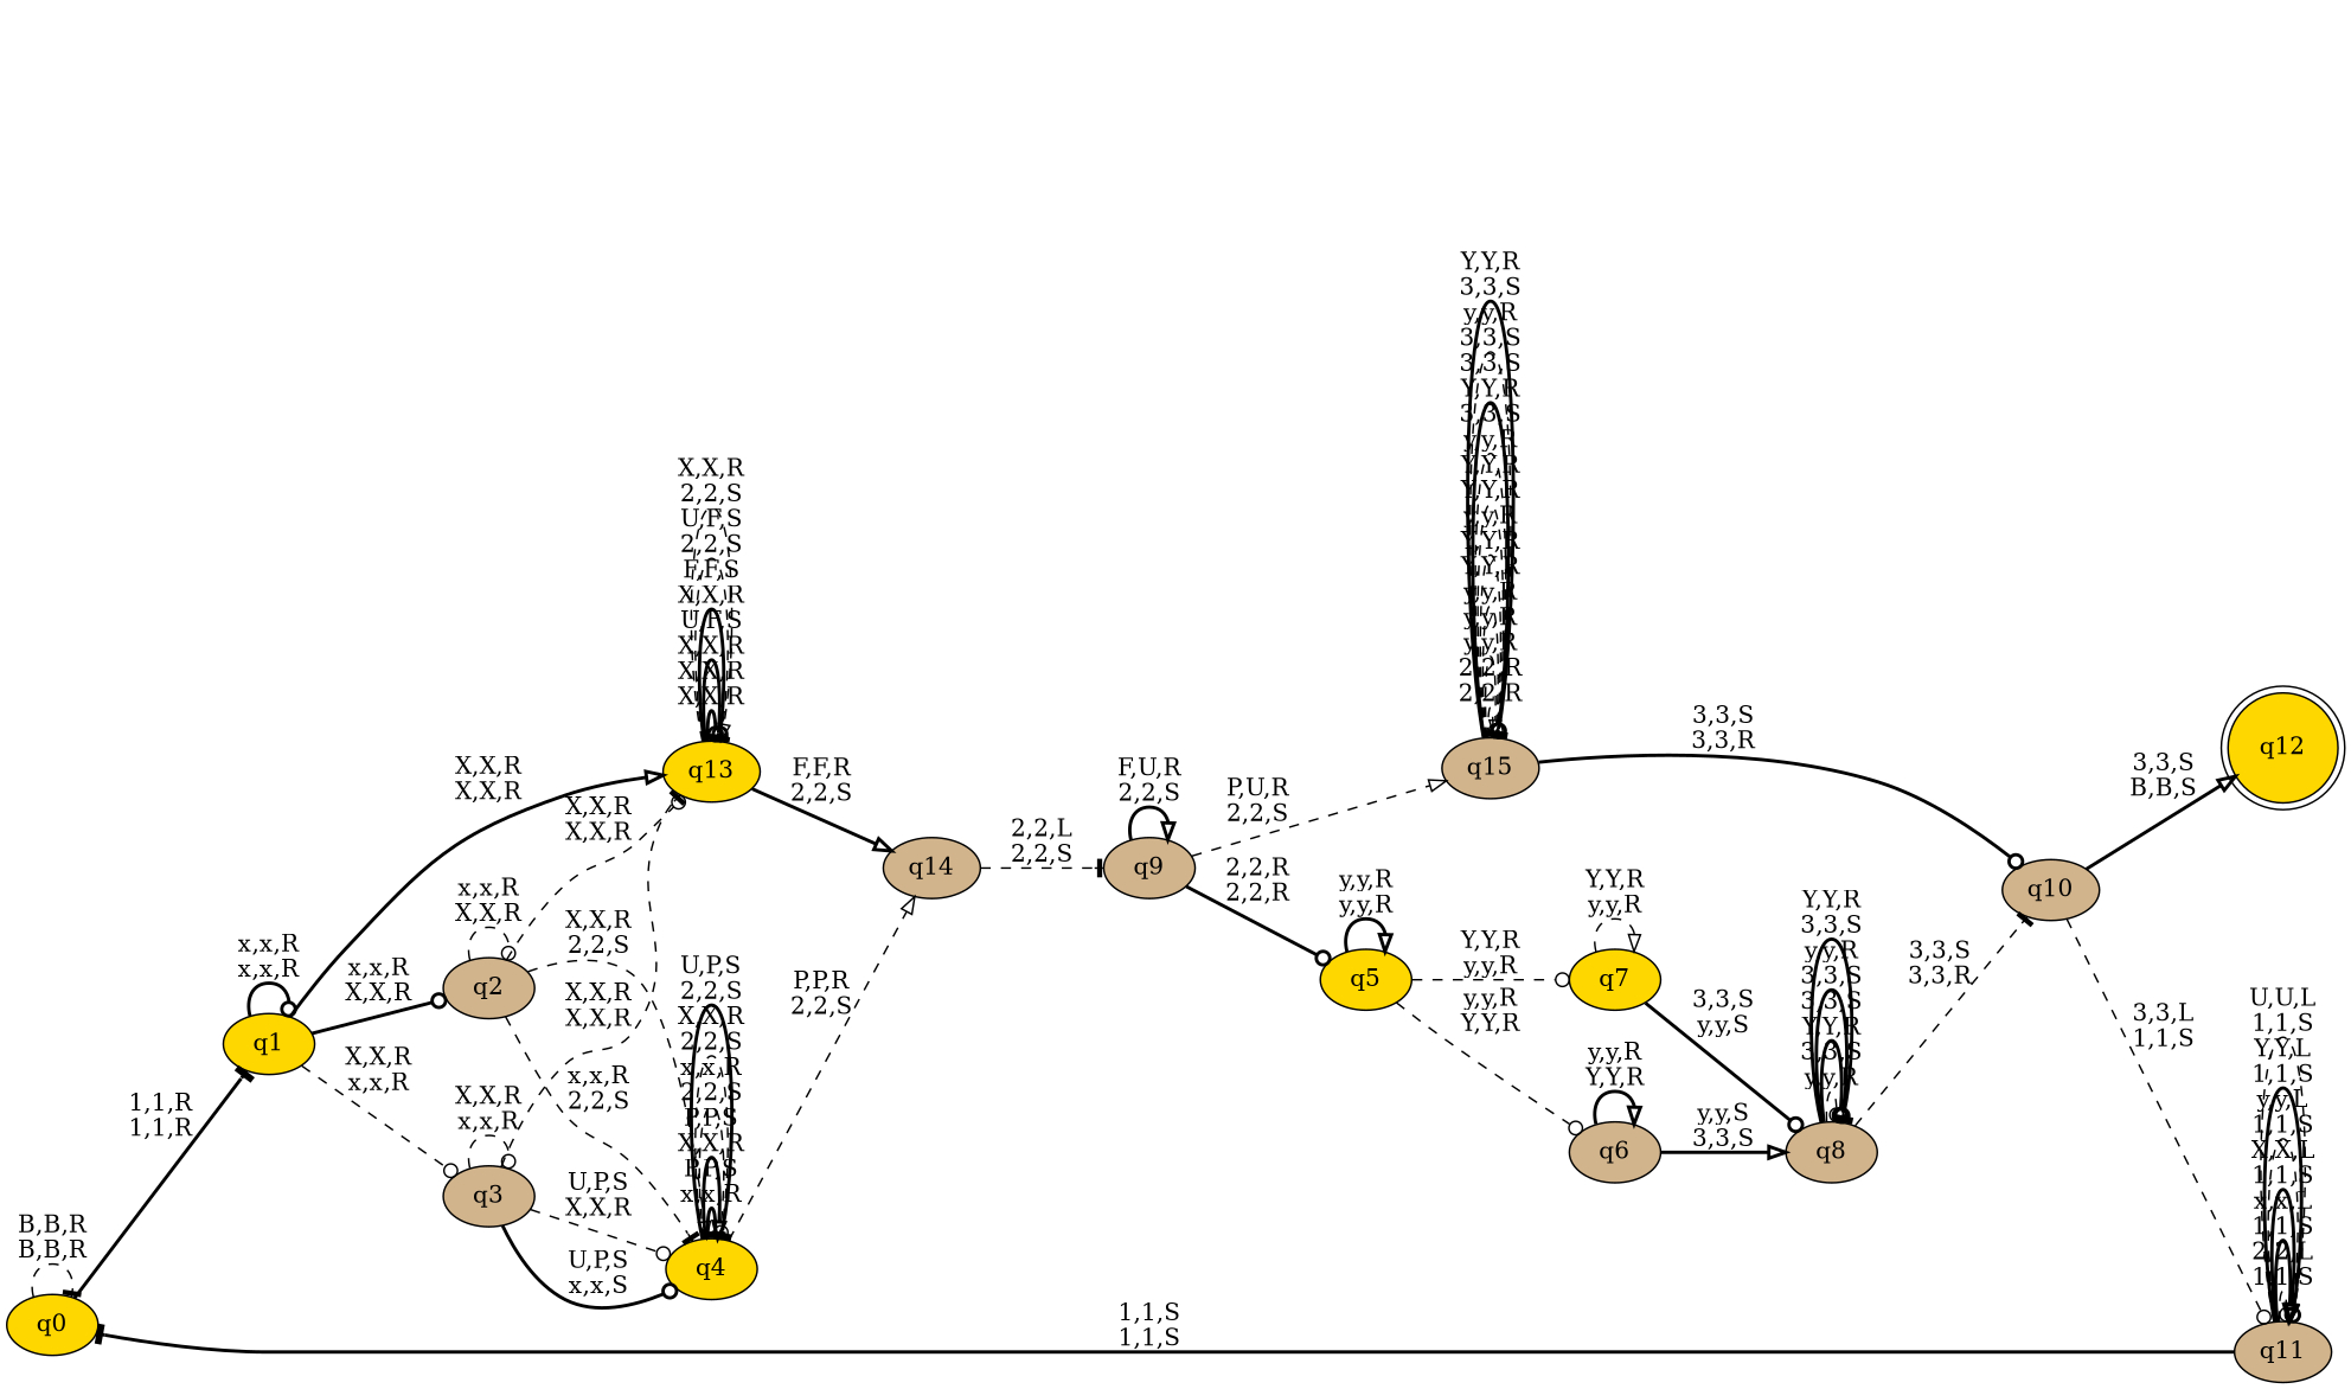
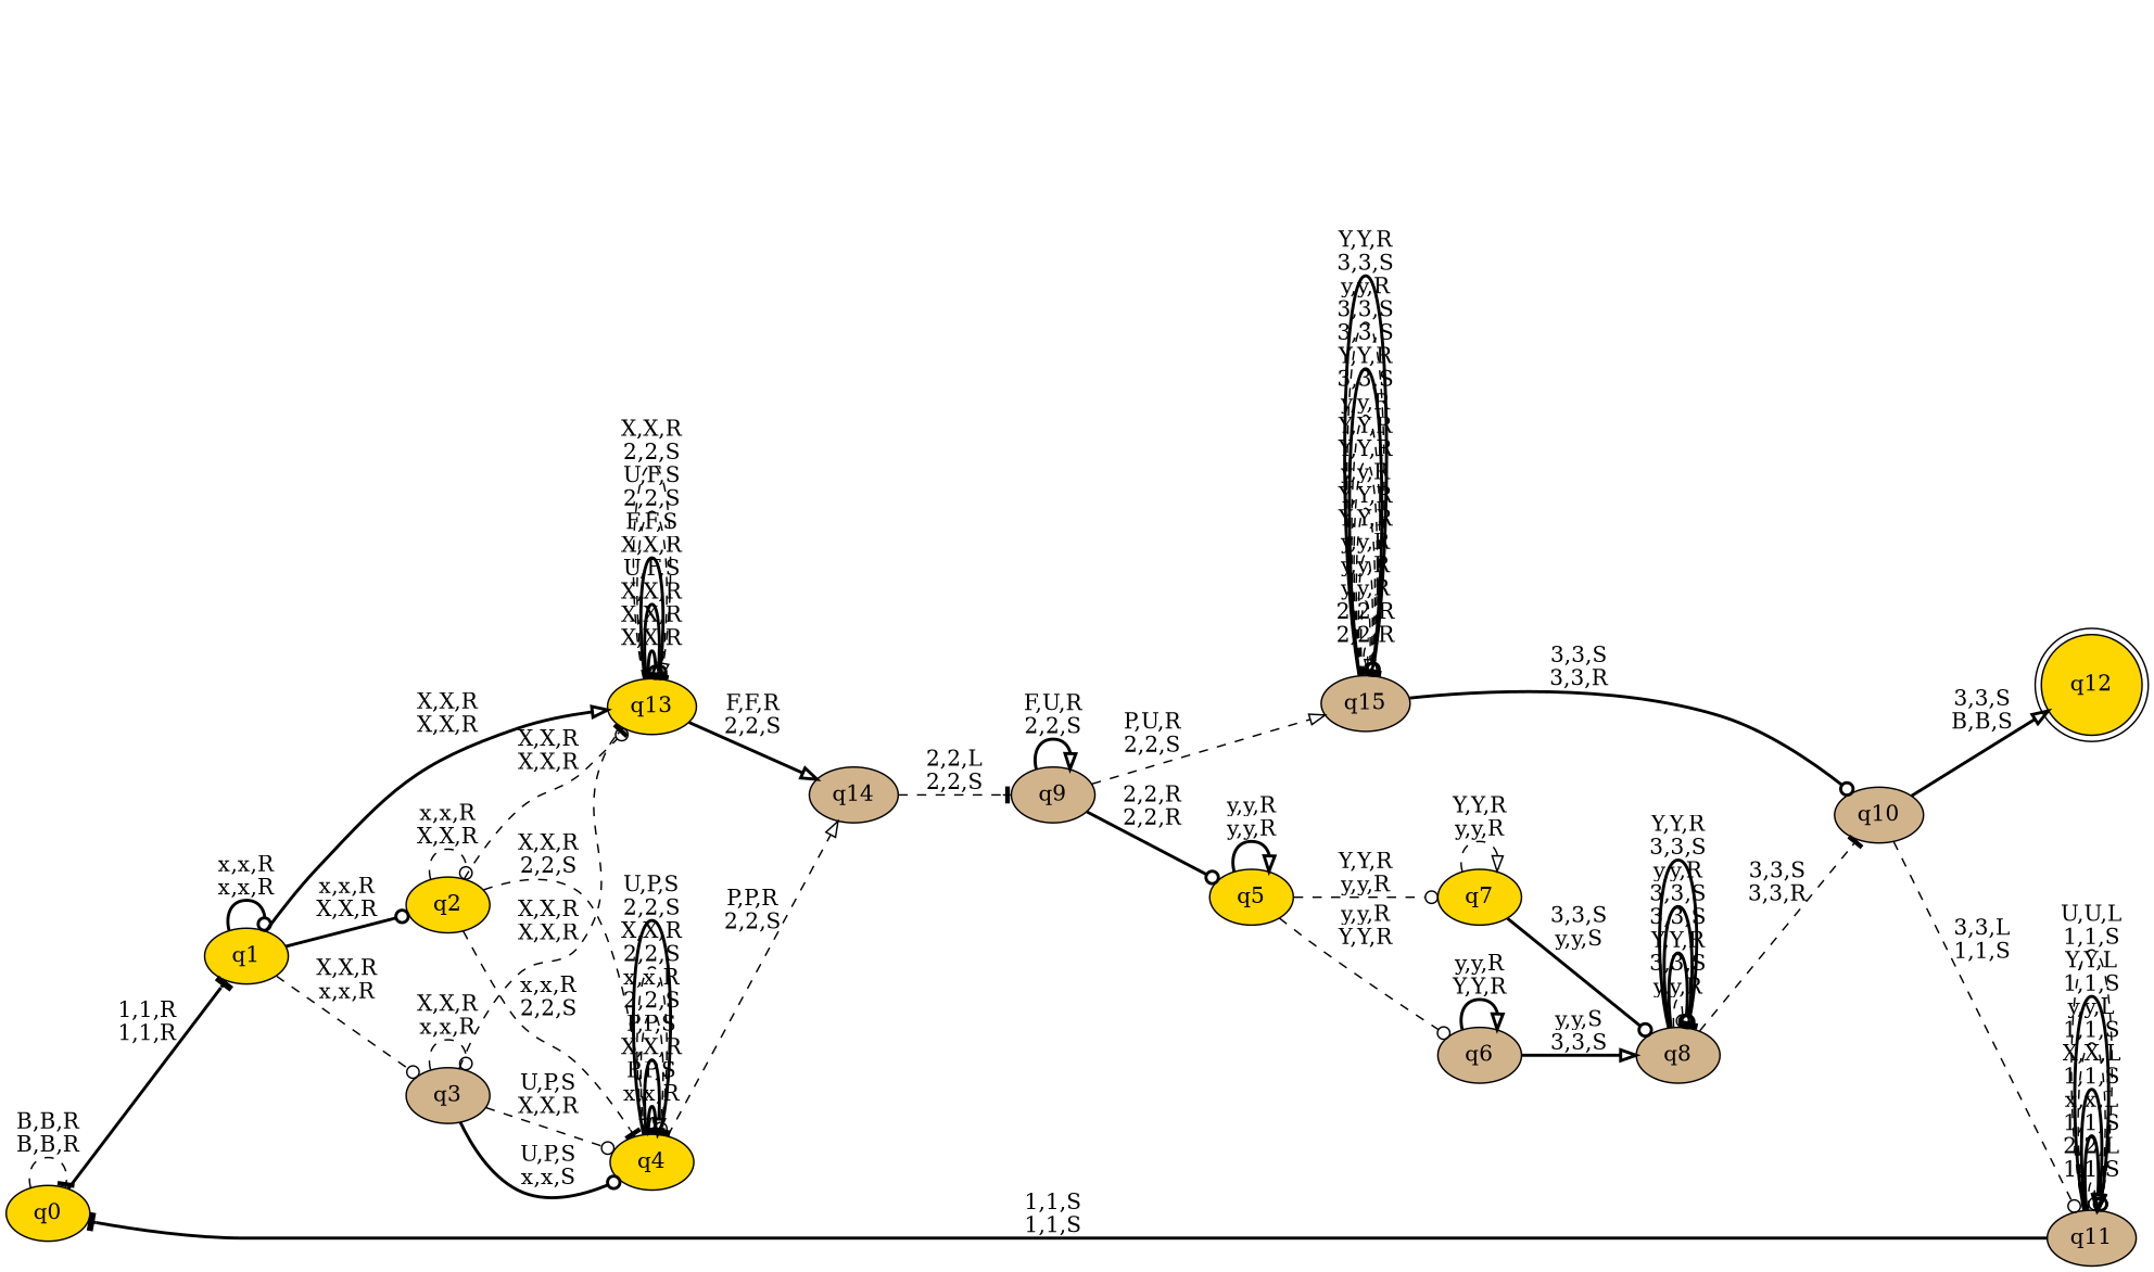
  digraph {
    rankdir=LR
    node [fillcolor=tan style=filled]
    edge [arrowhead=odot style=dashed]
    q0 [fillcolor=gold]
    q1 [fillcolor=gold]
-   q2
+   q2 [fillcolor=gold]
    q3
    q13 [fillcolor=gold]
    q9
    q15
    q5 [fillcolor=gold]
    q10
    q6
    q7 [fillcolor=gold]
    q11
    q12 [fillcolor=gold shape=doublecircle]
    q4 [fillcolor=gold]
    q14
    q8
    q0 -> q0 [arrowhead=tee label="B,B,R\nB,B,R\n"]
    q0 -> q1 [arrowhead=tee label="1,1,R\n1,1,R\n" style=bold]
    q1 -> q1 [label="x,x,R\nx,x,R\n" style=bold]
    q1 -> q2 [label="x,x,R\nX,X,R\n" style=bold]
    q1 -> q3 [label="X,X,R\nx,x,R\n"]
    q1 -> q13 [arrowhead=onormal label="X,X,R\nX,X,R\n" style=bold]
    q2 -> q2 [label="x,x,R\nX,X,R\n"]
    q2 -> q13 [label="X,X,R\nX,X,R\n"]
    q2 -> q4 [arrowhead=onormal label="X,X,R\n2,2,S\n"]
    q2 -> q4 [arrowhead=tee label="x,x,R\n2,2,S\n"]
    q3 -> q3 [label="X,X,R\nx,x,R\n"]
    q3 -> q13 [arrowhead=tee label="X,X,R\nX,X,R\n"]
    q3 -> q4 [label="U,P,S\nX,X,R\n"]
    q3 -> q4 [label="U,P,S\nx,x,S\n" style=bold]
    q13 -> q13 [label="X,X,R\nX,X,R\n" style=bold]
    q13 -> q13 [arrowhead=tee label="U,F,S\nX,X,R\n" style=bold]
    q13 -> q13 [label="F,F,S\nX,X,R\n" style=bold]
    q13 -> q13 [arrowhead=tee label="U,F,S\n2,2,S\n"]
    q13 -> q13 [arrowhead=onormal label="X,X,R\n2,2,S\n"]
    q13 -> q14 [arrowhead=onormal label="F,F,R\n2,2,S\n" style=bold]
    q9 -> q9 [arrowhead=onormal label="F,U,R\n2,2,S\n" style=bold]
    q9 -> q15 [arrowhead=onormal label="P,U,R\n2,2,S\n"]
    q9 -> q5 [label="2,2,R\n2,2,R\n" style=bold]
    q15 -> q15 [arrowhead=tee label="2,2,R\n2,2,R\n"]
    q15 -> q15 [arrowhead=onormal label="y,y,R\ny,y,R\n"]
    q15 -> q15 [label="Y,Y,R\ny,y,R\n"]
    q15 -> q15 [arrowhead=tee label="y,y,R\nY,Y,R\n"]
    q15 -> q15 [label="Y,Y,R\nY,Y,R\n"]
    q15 -> q15 [arrowhead=tee label="3,3,S\ny,y,R\n"]
    q15 -> q15 [arrowhead=tee label="3,3,S\nY,Y,R\n" style=bold]
    q15 -> q15 [label="y,y,R\n3,3,S\n"]
    q15 -> q15 [label="Y,Y,R\n3,3,S\n" style=bold]
    q15 -> q10 [label="3,3,S\n3,3,R\n" style=bold]
    q5 -> q5 [arrowhead=onormal label="y,y,R\ny,y,R\n" style=bold]
    q5 -> q6 [label="y,y,R\nY,Y,R\n"]
    q5 -> q7 [label="Y,Y,R\ny,y,R\n"]
    q10 -> q11 [label="3,3,L\n1,1,S\n"]
    q10 -> q12 [arrowhead=onormal label="3,3,S\nB,B,S\n" style=bold]
    q6 -> q6 [arrowhead=onormal label="y,y,R\nY,Y,R\n" style=bold]
    q6 -> q8 [arrowhead=onormal label="y,y,S\n3,3,S\n" style=bold]
    q7 -> q7 [arrowhead=onormal label="Y,Y,R\ny,y,R\n"]
    q7 -> q8 [label="3,3,S\ny,y,S\n" style=bold]
    q11 -> q0 [arrowhead=tee label="1,1,S\n1,1,S\n" style=bold]
    q11 -> q11 [label="2,2,L\n1,1,S\n"]
    q11 -> q11 [arrowhead=onormal label="x,x,L\n1,1,S\n" style=bold]
    q11 -> q11 [arrowhead=onormal label="X,X,L\n1,1,S\n" style=bold]
    q11 -> q11 [arrowhead=onormal label="y,y,L\n1,1,S\n"]
    q11 -> q11 [label="Y,Y,L\n1,1,S\n" style=bold]
    q11 -> q11 [label="U,U,L\n1,1,S\n"]
    q4 -> q4 [arrowhead=tee label="P,P,S\nx,x,R\n" style=bold]
    q4 -> q4 [arrowhead=onormal label="P,P,S\nX,X,R\n" style=bold]
    q4 -> q4 [arrowhead=tee label="x,x,R\n2,2,S\n"]
    q4 -> q4 [label="X,X,R\n2,2,S\n"]
    q4 -> q4 [arrowhead=tee label="U,P,S\n2,2,S\n" style=bold]
    q4 -> q14 [arrowhead=onormal label="P,P,R\n2,2,S\n"]
    q14 -> q9 [arrowhead=tee label="2,2,L\n2,2,S\n"]
    q8 -> q10 [arrowhead=tee label="3,3,S\n3,3,R\n"]
    q8 -> q8 [label="3,3,S\ny,y,R\n"]
    q8 -> q8 [label="3,3,S\nY,Y,R\n" style=bold]
    q8 -> q8 [label="y,y,R\n3,3,S\n" style=bold]
    q8 -> q8 [arrowhead=tee label="Y,Y,R\n3,3,S\n" style=bold]
  }
